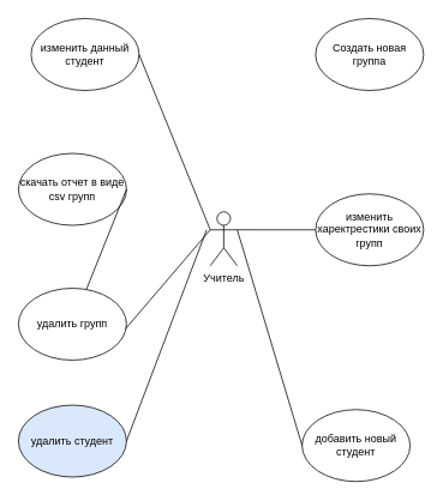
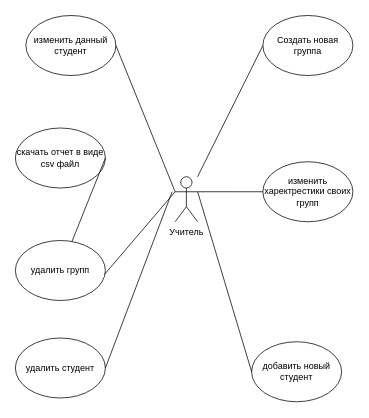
  <mxCell id="0" />
  <mxCell id="1" parent="0" />
  <mxCell id="2" value="Учитель" style="shape=umlActor;verticalLabelPosition=bottom;verticalAlign=top;html=1;outlineConnect=0;" vertex="1" parent="1"><mxGeometry x="233" y="235" width="30" height="60" as="geometry" /></mxCell>
  <mxCell id="3" value="изменить харектрестики своих групп" style="ellipse;whiteSpace=wrap;html=1;" vertex="1" parent="1"><mxGeometry x="350" y="215" width="120" height="80" as="geometry" /></mxCell>
  <mxCell id="4" value="Создать новая группа" style="ellipse;whiteSpace=wrap;html=1;" vertex="1" parent="1"><mxGeometry x="350" y="20" width="120" height="80" as="geometry" /></mxCell>
  <mxCell id="5" value="добавить новый студент" style="ellipse;whiteSpace=wrap;html=1;" vertex="1" parent="1"><mxGeometry x="335" y="455" width="120" height="80" as="geometry" /></mxCell>
+ <mxCell id="6" value="" style="endArrow=none;html=1;rounded=0;entryX=0;entryY=0.5;entryDx=0;entryDy=0;" edge="1" parent="1" source="2" target="4"><mxGeometry width="50" height="50" relative="1" as="geometry"><mxPoint x="239" y="275" as="sourcePoint" /><mxPoint x="289" y="225" as="targetPoint" /></mxGeometry></mxCell>
  <mxCell id="7" value="" style="endArrow=none;html=1;rounded=0;exitX=1;exitY=0.333;exitDx=0;exitDy=0;exitPerimeter=0;entryX=0;entryY=0.5;entryDx=0;entryDy=0;" edge="1" parent="1" source="2" target="3"><mxGeometry width="50" height="50" relative="1" as="geometry"><mxPoint x="239" y="275" as="sourcePoint" /><mxPoint x="289" y="225" as="targetPoint" /></mxGeometry></mxCell>
  <mxCell id="8" value="" style="endArrow=none;html=1;rounded=0;exitX=1;exitY=0.333;exitDx=0;exitDy=0;exitPerimeter=0;entryX=0;entryY=0.5;entryDx=0;entryDy=0;" edge="1" parent="1" source="2" target="5"><mxGeometry width="50" height="50" relative="1" as="geometry"><mxPoint x="239" y="275" as="sourcePoint" /><mxPoint x="289" y="225" as="targetPoint" /></mxGeometry></mxCell>
  <mxCell id="9" value="изменить данный студент" style="ellipse;whiteSpace=wrap;html=1;" vertex="1" parent="1"><mxGeometry x="34" y="20" width="120" height="80" as="geometry" /></mxCell>
- <mxCell id="10" value="скачать отчет в виде сsv групп" style="ellipse;whiteSpace=wrap;html=1;" vertex="1" parent="1"><mxGeometry x="20" y="170" width="120" height="80" as="geometry" /></mxCell>
+ <mxCell id="10" value="скачать отчет в виде сsv файл" style="ellipse;whiteSpace=wrap;html=1;" vertex="1" parent="1"><mxGeometry x="20" y="170" width="120" height="80" as="geometry" /></mxCell>
  <mxCell id="11" value="удалить групп" style="ellipse;whiteSpace=wrap;html=1;" vertex="1" parent="1"><mxGeometry x="20" y="320" width="120" height="80" as="geometry" /></mxCell>
- <mxCell id="12" value="удалить студент" style="ellipse;whiteSpace=wrap;html=1;fillColor=#dae8fc;" vertex="1" parent="1"><mxGeometry x="20" y="450" width="120" height="80" as="geometry" /></mxCell>
+ <mxCell id="12" value="удалить студент" style="ellipse;whiteSpace=wrap;html=1;" vertex="1" parent="1"><mxGeometry x="20" y="450" width="120" height="80" as="geometry" /></mxCell>
  <mxCell id="13" value="" style="endArrow=none;html=1;rounded=0;entryX=0;entryY=0.333;entryDx=0;entryDy=0;entryPerimeter=0;" edge="1" parent="1" target="2"><mxGeometry width="50" height="50" relative="1" as="geometry"><mxPoint x="139" y="365" as="sourcePoint" /><mxPoint x="189" y="315" as="targetPoint" /></mxGeometry></mxCell>
  <mxCell id="14" value="" style="endArrow=none;html=1;rounded=0;exitX=1;exitY=0.5;exitDx=0;exitDy=0;" edge="1" parent="1" source="10" target="11"><mxGeometry width="50" height="50" relative="1" as="geometry"><mxPoint x="139" y="365" as="sourcePoint" /><mxPoint x="189" y="315" as="targetPoint" /></mxGeometry></mxCell>
  <mxCell id="15" value="" style="endArrow=none;html=1;rounded=0;entryX=0;entryY=0.333;entryDx=0;entryDy=0;entryPerimeter=0;exitX=1;exitY=0.5;exitDx=0;exitDy=0;" edge="1" parent="1" source="9" target="2"><mxGeometry width="50" height="50" relative="1" as="geometry"><mxPoint x="139" y="365" as="sourcePoint" /><mxPoint x="189" y="315" as="targetPoint" /></mxGeometry></mxCell>
  <mxCell id="16" value="" style="endArrow=none;html=1;rounded=0;exitX=1;exitY=0.5;exitDx=0;exitDy=0;" edge="1" parent="1" source="12"><mxGeometry width="50" height="50" relative="1" as="geometry"><mxPoint x="139" y="365" as="sourcePoint" /><mxPoint x="229" y="255" as="targetPoint" /></mxGeometry></mxCell>
